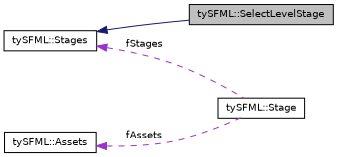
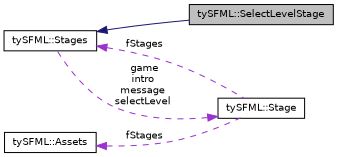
  digraph {
    rankdir=LR
    node [color=black fillcolor=white fontname=Helvetica fontsize=10 shape=record style=filled]
    edge [color=darkorchid3 dir=back fontname=Helvetica fontsize=10 labelfontname=Helvetica labelfontsize=10 style=dashed]
    n1 [fillcolor=grey75 fontcolor=black height=0.2 label="tySFML::SelectLevelStage" width=0.4]
    n2 [height=0.2 label="tySFML::Stage" width=0.4]
    n3 [height=0.2 label="tySFML::Stages" width=0.4]
    n4 [height=0.2 label="tySFML::Assets" width=0.4]
+   n2 -> n3 [label=" game\nintro\nmessage\nselectLevel"]
    n3 -> n1 [color=midnightblue style=solid]
    n3 -> n2 [label=" fStages"]
-   n4 -> n2 [label=" fAssets"]
+   n4 -> n2 [label=" fStages"]
  }
